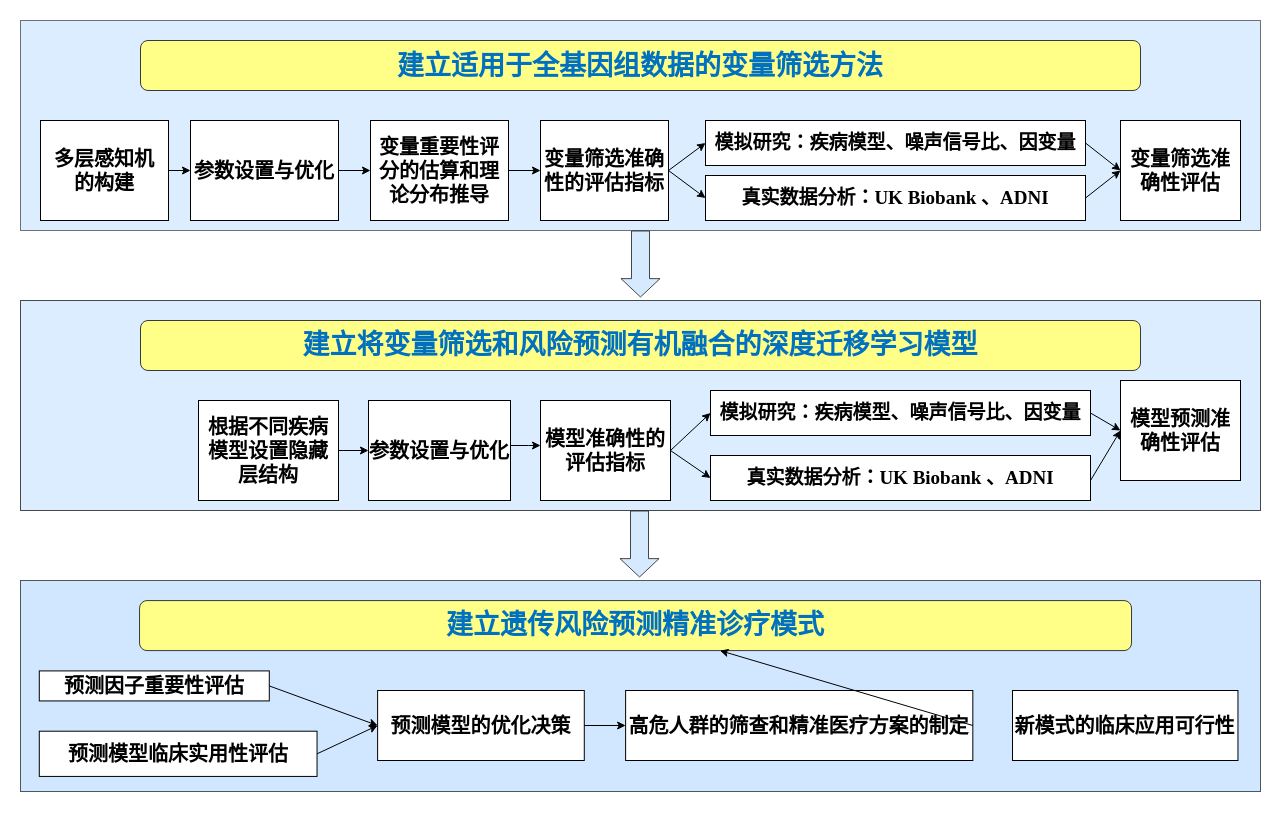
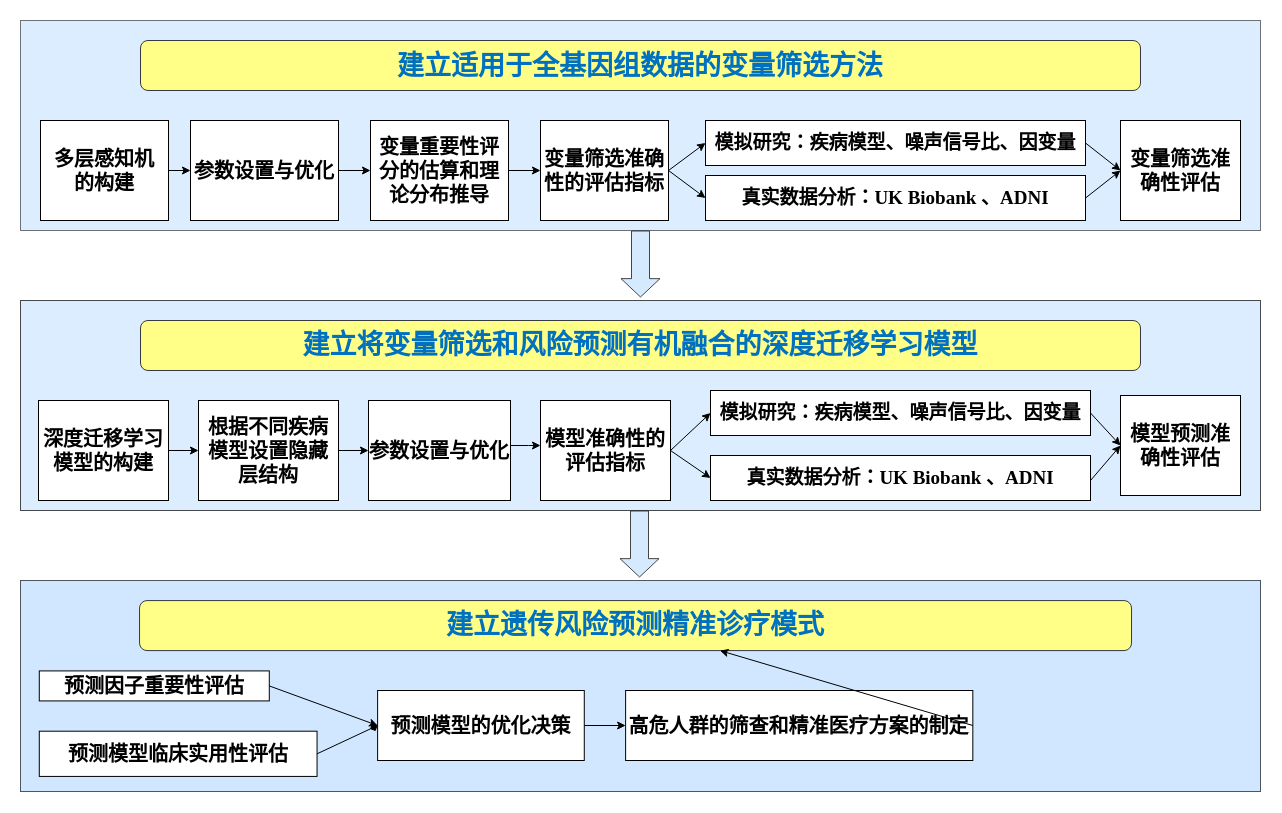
  <mxCell id="0" />
  <mxCell id="1" parent="0" />
  <mxCell id="2" value="" style="rounded=0;whiteSpace=wrap;html=1;fontColor=#ffffff;opacity=70;fillColor=#CCE5FF;" parent="1" vertex="1"><mxGeometry x="20" y="300" width="1240" height="210" as="geometry" /></mxCell>
  <mxCell id="3" value="&lt;font style=&quot;font-size: 27px;&quot;&gt;&lt;b style=&quot;font-size: 27px;&quot;&gt;&lt;span style=&quot;font-family: kaiti; color: rgb(0, 112, 193); font-size: 27px;&quot; lang=&quot;ZH-CN&quot;&gt;建立将变量筛选和风险预测有机融合的深度迁移学习模型&lt;/span&gt;&lt;/b&gt;&lt;/font&gt;" style="rounded=1;whiteSpace=wrap;html=1;fillColor=#ffff88;strokeColor=#36393d;fontSize=27;" parent="1" vertex="1"><mxGeometry x="140" y="320" width="1000" height="50" as="geometry" /></mxCell>
  <mxCell id="4" style="edgeStyle=orthogonalEdgeStyle;rounded=0;orthogonalLoop=1;jettySize=auto;html=1;exitX=0.5;exitY=1;exitDx=0;exitDy=0;" parent="1" source="3" target="3" edge="1"><mxGeometry x="50" y="320" as="geometry" /></mxCell>
+ <mxCell id="5" value="&lt;font style=&quot;font-size: 20px&quot;&gt;深度迁移学习模型的构建&lt;/font&gt;" style="rounded=0;whiteSpace=wrap;html=1;fontStyle=1" parent="1" vertex="1"><mxGeometry x="38" y="400" width="130" height="100" as="geometry" /></mxCell>
  <mxCell id="6" value="&lt;font style=&quot;font-size: 20px&quot;&gt;参数设置与优化&lt;/font&gt;" style="rounded=0;whiteSpace=wrap;html=1;fontStyle=1" parent="1" vertex="1"><mxGeometry x="368" y="400" width="142" height="100" as="geometry" /></mxCell>
  <mxCell id="7" value="&lt;font style=&quot;font-size: 20px&quot;&gt;模型准确性的评估指标&lt;/font&gt;" style="rounded=0;whiteSpace=wrap;html=1;fontStyle=1" parent="1" vertex="1"><mxGeometry x="540" y="400" width="130" height="100" as="geometry" /></mxCell>
  <mxCell id="8" value="" style="edgeStyle=orthogonalEdgeStyle;rounded=0;orthogonalLoop=1;jettySize=auto;html=1;" parent="1" source="6" target="7" edge="1"><mxGeometry x="100" y="390" as="geometry"><Array as="points"><mxPoint x="528" y="445" /><mxPoint x="528" y="445" /></Array></mxGeometry></mxCell>
  <mxCell id="9" value="" style="edgeStyle=orthogonalEdgeStyle;rounded=0;orthogonalLoop=1;jettySize=auto;html=1;" parent="1" source="10" target="6" edge="1"><mxGeometry x="100" y="390" as="geometry" /></mxCell>
  <mxCell id="10" value="&lt;font style=&quot;font-size: 20px&quot;&gt;根据不同疾病模型设置隐藏层结构&lt;/font&gt;" style="rounded=0;whiteSpace=wrap;html=1;fontStyle=1" parent="1" vertex="1"><mxGeometry x="198" y="400" width="140" height="100" as="geometry" /></mxCell>
+ <mxCell id="11" value="" style="edgeStyle=orthogonalEdgeStyle;rounded=0;orthogonalLoop=1;jettySize=auto;html=1;" parent="1" source="5" target="10" edge="1"><mxGeometry x="100" y="390" as="geometry" /></mxCell>
  <mxCell id="12" value="" style="rounded=0;whiteSpace=wrap;html=1;strokeColor=#36393d;labelPosition=left;verticalLabelPosition=middle;align=right;verticalAlign=middle;fillColor=#CCE5FF;opacity=70;" parent="1" vertex="1"><mxGeometry x="20" y="20" width="1240" height="210" as="geometry" /></mxCell>
  <mxCell id="13" value="" style="group;fontSize=27;opacity=70;strokeColor=#23445d;fillColor=#CCE5FF;fontStyle=1" parent="1" vertex="1" connectable="0"><mxGeometry x="20" y="580" width="1240" height="211" as="geometry" /></mxCell>
  <mxCell id="14" value="" style="rounded=0;whiteSpace=wrap;html=1;strokeColor=#36393d;opacity=70;fillColor=#CCE5FF;" parent="13" vertex="1"><mxGeometry width="1240.0" height="211" as="geometry" /></mxCell>
  <mxCell id="15" value="&lt;b style=&quot;font-size: 27px;&quot;&gt;&lt;span style=&quot;font-size: 27px; font-family: kaiti; color: rgb(0, 112, 193);&quot; lang=&quot;ZH-CN&quot;&gt;建立遗传风险预测精准诊疗模式&lt;/span&gt;&lt;/b&gt;" style="rounded=1;whiteSpace=wrap;html=1;fillColor=#ffff88;strokeColor=#36393d;fontSize=27;" parent="13" vertex="1"><mxGeometry x="119.036" y="20.092" width="992" height="50" as="geometry" /></mxCell>
  <mxCell id="16" value="&lt;font style=&quot;font-size: 20px&quot;&gt;预测因子重要性评估&lt;/font&gt;" style="rounded=0;whiteSpace=wrap;html=1;fontStyle=1" parent="13" vertex="1"><mxGeometry x="18.788" y="90.425" width="230" height="30" as="geometry" /></mxCell>
  <mxCell id="17" value="&lt;font style=&quot;font-size: 20px&quot;&gt;预测模型临床实用性评估&lt;/font&gt;" style="rounded=0;whiteSpace=wrap;html=1;fontStyle=1" parent="13" vertex="1"><mxGeometry x="18.788" y="150.714" width="277.76" height="45.214" as="geometry" /></mxCell>
  <mxCell id="18" value="&lt;font style=&quot;font-size: 20px&quot;&gt;预测模型的优化决策&lt;/font&gt;" style="rounded=0;whiteSpace=wrap;html=1;fontStyle=1" parent="13" vertex="1"><mxGeometry x="357.12" y="109.999" width="206.663" height="70" as="geometry" /></mxCell>
  <mxCell id="19" value="&lt;font style=&quot;font-size: 20px&quot;&gt;高危人群的筛查和精准医疗方案的制定&lt;/font&gt;" style="whiteSpace=wrap;html=1;rounded=0;fontStyle=1" parent="13" vertex="1"><mxGeometry x="605.12" y="110" width="347.2" height="70" as="geometry" /></mxCell>
- <mxCell id="20" value="&lt;font style=&quot;font-size: 20px&quot;&gt;新模式的临床应用可行性&lt;/font&gt;" style="whiteSpace=wrap;html=1;rounded=0;fontStyle=1" parent="13" vertex="1"><mxGeometry x="992.002" y="109.995" width="225.455" height="70" as="geometry" /></mxCell>
  <mxCell id="21" value="" style="endArrow=classic;html=1;exitX=1;exitY=0.5;exitDx=0;exitDy=0;entryX=0;entryY=0.5;entryDx=0;entryDy=0;" parent="13" source="16" target="18" edge="1"><mxGeometry width="50" height="50" relative="1" as="geometry"><mxPoint x="582.424" y="257.889" as="sourcePoint" /><mxPoint x="676.364" y="199.278" as="targetPoint" /></mxGeometry></mxCell>
- <mxCell id="22" value="" style="endArrow=classic;html=1;exitX=1;exitY=0.5;exitDx=0;exitDy=0;entryX=0;entryY=0.5;entryDx=0;entryDy=0;" parent="13" source="17" target="18" edge="1"><mxGeometry width="50" height="50" relative="1" as="geometry"><mxPoint x="582.424" y="257.889" as="sourcePoint" /><mxPoint x="676.364" y="199.278" as="targetPoint" /></mxGeometry></mxCell>
+ <mxCell id="22" value="" style="endArrow=diamond;html=1;exitX=1;exitY=0.5;exitDx=0;exitDy=0;entryX=0;entryY=0.5;entryDx=0;entryDy=0;" parent="13" source="17" target="18" edge="1"><mxGeometry width="50" height="50" relative="1" as="geometry"><mxPoint x="582.424" y="257.889" as="sourcePoint" /><mxPoint x="676.364" y="199.278" as="targetPoint" /></mxGeometry></mxCell>
  <mxCell id="23" value="" style="endArrow=classic;html=1;exitX=1;exitY=0.5;exitDx=0;exitDy=0;entryX=0;entryY=0.5;entryDx=0;entryDy=0;" parent="13" source="18" target="19" edge="1"><mxGeometry width="50" height="50" relative="1" as="geometry"><mxPoint x="582.424" y="257.889" as="sourcePoint" /><mxPoint x="676.364" y="199.278" as="targetPoint" /></mxGeometry></mxCell>
  <mxCell id="24" value="" style="endArrow=classic;html=1;exitX=1;exitY=0.5;exitDx=0;exitDy=0;" parent="13" source="19" target="15" edge="1"><mxGeometry width="50" height="50" relative="1" as="geometry"><mxPoint x="582.424" y="257.889" as="sourcePoint" /><mxPoint x="676.364" y="199.278" as="targetPoint" /></mxGeometry></mxCell>
  <mxCell id="25" value="" style="endArrow=classic;html=1;exitX=1;exitY=0.5;exitDx=0;exitDy=0;entryX=0;entryY=0.5;entryDx=0;entryDy=0;" parent="1" source="39" target="26" edge="1"><mxGeometry width="50" height="50" relative="1" as="geometry"><mxPoint x="640" y="540" as="sourcePoint" /><mxPoint x="690" y="170" as="targetPoint" /></mxGeometry></mxCell>
  <mxCell id="26" value="&lt;div style=&quot;font-size: 19px&quot;&gt;模拟研究：疾病模型、噪声信号比、因变量&lt;/div&gt;" style="rounded=0;whiteSpace=wrap;html=1;align=center;fontStyle=1" parent="1" vertex="1"><mxGeometry x="705" y="120" width="380" height="45" as="geometry" /></mxCell>
  <mxCell id="27" value="&lt;div style=&quot;font-size: 19px&quot;&gt;&lt;font style=&quot;font-size: 19px&quot; face=&quot;Times New Roman&quot;&gt;真实数据分析：&lt;/font&gt;&lt;font style=&quot;font-size: 19px&quot; face=&quot;Times New Roman&quot;&gt;UK Biobank 、ADNI&lt;/font&gt;&lt;/div&gt;" style="rounded=0;whiteSpace=wrap;html=1;align=center;fontStyle=1" parent="1" vertex="1"><mxGeometry x="705" y="175" width="380" height="45" as="geometry" /></mxCell>
  <mxCell id="28" value="" style="endArrow=classic;html=1;exitX=1;exitY=0.5;exitDx=0;exitDy=0;entryX=0;entryY=0.5;entryDx=0;entryDy=0;" parent="1" source="39" target="27" edge="1"><mxGeometry width="50" height="50" relative="1" as="geometry"><mxPoint x="640" y="540" as="sourcePoint" /><mxPoint x="690" y="490" as="targetPoint" /></mxGeometry></mxCell>
  <mxCell id="29" value="&lt;font style=&quot;font-size: 20px&quot;&gt;变量筛选准确性评估&lt;/font&gt;" style="rounded=0;whiteSpace=wrap;html=1;fontStyle=1" parent="1" vertex="1"><mxGeometry x="1120" y="120" width="120" height="100" as="geometry" /></mxCell>
  <mxCell id="30" value="&lt;div style=&quot;font-size: 19px&quot;&gt;模拟研究：疾病模型、噪声信号比、因变量&lt;/div&gt;" style="rounded=0;whiteSpace=wrap;html=1;fontStyle=1" parent="1" vertex="1"><mxGeometry x="710" y="390" width="380" height="45" as="geometry" /></mxCell>
- <mxCell id="31" value="&lt;span style=&quot;font-size: 20px&quot;&gt;模型预测准确性评估&lt;/span&gt;" style="rounded=0;whiteSpace=wrap;html=1;fontStyle=1" parent="1" vertex="1"><mxGeometry x="1120" y="380" width="120" height="100" as="geometry" /></mxCell>
+ <mxCell id="31" value="&lt;span style=&quot;font-size: 20px&quot;&gt;模型预测准确性评估&lt;/span&gt;" style="rounded=0;whiteSpace=wrap;html=1;fontStyle=1" parent="1" vertex="1"><mxGeometry x="1120" y="395" width="120" height="100" as="geometry" /></mxCell>
  <mxCell id="32" value="" style="endArrow=classic;html=1;exitX=1;exitY=0.5;exitDx=0;exitDy=0;entryX=0;entryY=0.5;entryDx=0;entryDy=0;" parent="1" source="7" target="30" edge="1"><mxGeometry width="50" height="50" relative="1" as="geometry"><mxPoint x="640" y="540" as="sourcePoint" /><mxPoint x="690" y="490" as="targetPoint" /></mxGeometry></mxCell>
  <mxCell id="33" value="" style="endArrow=classic;html=1;exitX=1;exitY=0.5;exitDx=0;exitDy=0;entryX=0;entryY=0.5;entryDx=0;entryDy=0;" parent="1" source="7" target="42" edge="1"><mxGeometry width="50" height="50" relative="1" as="geometry"><mxPoint x="640" y="540" as="sourcePoint" /><mxPoint x="720" y="410" as="targetPoint" /></mxGeometry></mxCell>
  <mxCell id="34" value="&lt;div style=&quot;font-size: 20px&quot;&gt;&lt;font style=&quot;font-size: 20px&quot;&gt;多层感知机&lt;/font&gt;&lt;/div&gt;&lt;div style=&quot;font-size: 20px&quot;&gt;&lt;font style=&quot;font-size: 20px&quot;&gt;的构建&lt;/font&gt;&lt;/div&gt;" style="rounded=0;whiteSpace=wrap;html=1;strokeWidth=1;labelPosition=center;verticalLabelPosition=middle;align=center;verticalAlign=middle;gradientColor=#ffffff;fontStyle=1" parent="1" vertex="1"><mxGeometry x="40" y="120" width="128" height="100" as="geometry" /></mxCell>
  <mxCell id="35" value="&lt;font style=&quot;font-size: 20px&quot;&gt;参数设置与优化&lt;/font&gt;" style="whiteSpace=wrap;html=1;rounded=0;fontStyle=1" parent="1" vertex="1"><mxGeometry x="190" y="120" width="148" height="100" as="geometry" /></mxCell>
  <mxCell id="36" value="" style="edgeStyle=orthogonalEdgeStyle;rounded=0;orthogonalLoop=1;jettySize=auto;html=1;" parent="1" source="34" target="35" edge="1"><mxGeometry x="60" y="170" as="geometry" /></mxCell>
  <mxCell id="37" value="&lt;font style=&quot;font-size: 20px&quot;&gt;变量重要性评分的估算和理论分布推导&lt;/font&gt;" style="whiteSpace=wrap;html=1;rounded=0;fontStyle=1" parent="1" vertex="1"><mxGeometry x="370" y="120" width="138" height="100" as="geometry" /></mxCell>
  <mxCell id="38" value="" style="edgeStyle=orthogonalEdgeStyle;rounded=0;orthogonalLoop=1;jettySize=auto;html=1;" parent="1" source="35" target="37" edge="1"><mxGeometry x="60" y="170" as="geometry" /></mxCell>
  <mxCell id="39" value="&lt;font style=&quot;font-size: 20px&quot;&gt;变量筛选准确性的评估指标&lt;/font&gt;" style="rounded=0;whiteSpace=wrap;html=1;fontStyle=1" parent="1" vertex="1"><mxGeometry x="540" y="120" width="128" height="100" as="geometry" /></mxCell>
  <mxCell id="40" value="" style="edgeStyle=orthogonalEdgeStyle;rounded=0;orthogonalLoop=1;jettySize=auto;html=1;" parent="1" source="37" target="39" edge="1"><mxGeometry x="60" y="170" as="geometry" /></mxCell>
  <mxCell id="41" value="&lt;font style=&quot;font-size: 27px;&quot;&gt;&lt;span style=&quot;font-size: 27px;&quot;&gt;&lt;span style=&quot;font-family: kaiti; color: rgb(0, 112, 193); font-size: 27px;&quot; lang=&quot;ZH-CN&quot;&gt;建立适用于全基因组数据的变量筛选方法&lt;/span&gt;&lt;/span&gt;&lt;/font&gt;" style="rounded=1;whiteSpace=wrap;html=1;fillColor=#ffff88;strokeColor=#36393d;fontStyle=1;fontSize=27;spacingTop=2;spacingLeft=0;rotation=0;align=center;" parent="1" vertex="1"><mxGeometry x="140" y="40" width="1000" height="50" as="geometry" /></mxCell>
  <mxCell id="42" value="&lt;div style=&quot;font-size: 19px&quot;&gt;&lt;font style=&quot;font-size: 19px&quot; face=&quot;Times New Roman&quot;&gt;真实数据分析：&lt;/font&gt;&lt;font style=&quot;font-size: 19px&quot; face=&quot;Times New Roman&quot;&gt;UK Biobank 、ADNI&lt;/font&gt;&lt;/div&gt;" style="rounded=0;whiteSpace=wrap;html=1;align=center;fontStyle=1" parent="1" vertex="1"><mxGeometry x="710" y="455" width="380" height="45" as="geometry" /></mxCell>
  <mxCell id="43" value="" style="shape=flexArrow;endArrow=classic;html=1;width=18;endSize=5.79;opacity=80;fillColor=#CCE5FF;strokeColor=#1A1A1A;" parent="1" edge="1"><mxGeometry width="50" height="50" relative="1" as="geometry"><mxPoint x="640" y="230" as="sourcePoint" /><mxPoint x="640" y="297" as="targetPoint" /></mxGeometry></mxCell>
  <mxCell id="44" value="" style="endArrow=classic;html=1;exitX=1;exitY=0.5;exitDx=0;exitDy=0;entryX=0;entryY=0.5;entryDx=0;entryDy=0;" parent="1" source="27" target="29" edge="1"><mxGeometry width="50" height="50" relative="1" as="geometry"><mxPoint x="1080" y="220" as="sourcePoint" /><mxPoint x="1130" y="170" as="targetPoint" /></mxGeometry></mxCell>
  <mxCell id="45" value="" style="endArrow=classic;html=1;exitX=1;exitY=0.5;exitDx=0;exitDy=0;" parent="1" source="26" edge="1"><mxGeometry width="50" height="50" relative="1" as="geometry"><mxPoint x="1090" y="140" as="sourcePoint" /><mxPoint x="1120" y="170" as="targetPoint" /><Array as="points" /></mxGeometry></mxCell>
  <mxCell id="46" value="" style="endArrow=classic;html=1;entryX=0;entryY=0.5;entryDx=0;entryDy=0;" parent="1" target="31" edge="1"><mxGeometry width="50" height="50" relative="1" as="geometry"><mxPoint x="1090" y="480" as="sourcePoint" /><mxPoint x="1140" y="435" as="targetPoint" /></mxGeometry></mxCell>
  <mxCell id="47" value="" style="endArrow=classic;html=1;entryX=0;entryY=0.5;entryDx=0;entryDy=0;exitX=1;exitY=0.5;exitDx=0;exitDy=0;" parent="1" source="30" target="31" edge="1"><mxGeometry width="50" height="50" relative="1" as="geometry"><mxPoint x="1090" y="420" as="sourcePoint" /><mxPoint x="1140" y="370" as="targetPoint" /></mxGeometry></mxCell>
  <mxCell id="48" value="" style="shape=flexArrow;endArrow=classic;html=1;width=18;endSize=5.79;opacity=80;fillColor=#CCE5FF;strokeColor=#1A1A1A;" parent="1" edge="1"><mxGeometry width="50" height="50" relative="1" as="geometry"><mxPoint x="639" y="510" as="sourcePoint" /><mxPoint x="639" y="577" as="targetPoint" /></mxGeometry></mxCell>
